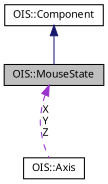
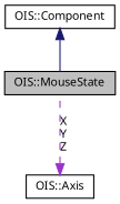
  digraph {
    node [color=black fillcolor=white fontname="FreeSans.ttf" fontsize=10 shape=record style=filled]
    edge [dir=back fontname="FreeSans.ttf" fontsize=10 labelfontname="FreeSans.ttf" labelfontsize=10]
    n1 [fillcolor=grey75 fontcolor=black height=0.2 label="OIS::MouseState" width=0.4]
    n2 [height=0.2 label="OIS::Axis" width=0.4]
    n3 [height=0.2 label="OIS::Component" width=0.4]
-   n1 -> n2 [color=darkorchid3 label="X\nY\nZ" style=dashed]
+   n2 -> n1 [color=darkorchid3 label="X\nY\nZ" style=dashed]
    n3 -> n1 [color=midnightblue style=solid]
  }
